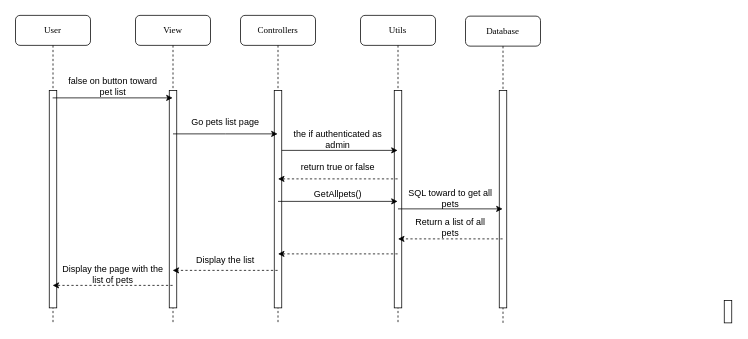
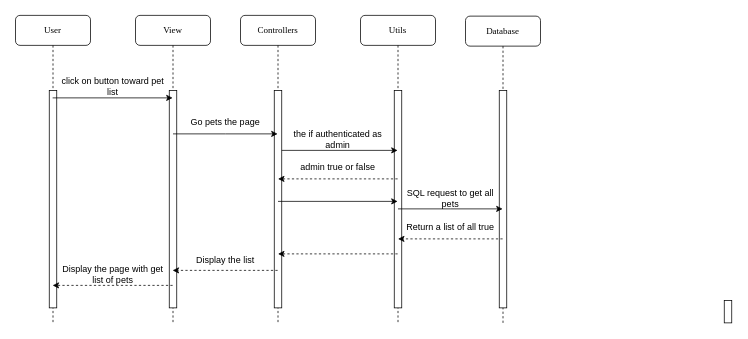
  <mxCell id="0" />
  <mxCell id="1" parent="0" />
  <mxCell id="2" value="Controllers" style="shape=umlLifeline;perimeter=lifelinePerimeter;whiteSpace=wrap;html=1;container=1;collapsible=0;recursiveResize=0;outlineConnect=0;rounded=1;shadow=0;comic=0;labelBackgroundColor=none;strokeWidth=1;fontFamily=Verdana;fontSize=12;align=center;" parent="1" vertex="1"><mxGeometry x="320" y="20" width="100" height="410" as="geometry" /></mxCell>
  <mxCell id="3" value="" style="html=1;points=[];perimeter=orthogonalPerimeter;rounded=0;shadow=0;comic=0;labelBackgroundColor=none;strokeWidth=1;fontFamily=Verdana;fontSize=12;align=center;" parent="2" vertex="1"><mxGeometry x="45" y="100" width="10" height="290" as="geometry" /></mxCell>
  <mxCell id="4" value="Utils" style="shape=umlLifeline;perimeter=lifelinePerimeter;whiteSpace=wrap;html=1;container=1;collapsible=0;recursiveResize=0;outlineConnect=0;rounded=1;shadow=0;comic=0;labelBackgroundColor=none;strokeWidth=1;fontFamily=Verdana;fontSize=12;align=center;" parent="1" vertex="1"><mxGeometry x="480" y="20" width="100" height="410" as="geometry" /></mxCell>
  <mxCell id="5" value="" style="html=1;points=[];perimeter=orthogonalPerimeter;rounded=0;shadow=0;comic=0;labelBackgroundColor=none;strokeWidth=1;fontFamily=Verdana;fontSize=12;align=center;" parent="4" vertex="1"><mxGeometry x="45" y="100" width="10" height="290" as="geometry" /></mxCell>
  <mxCell id="6" value="Database" style="shape=umlLifeline;perimeter=lifelinePerimeter;whiteSpace=wrap;html=1;container=1;collapsible=0;recursiveResize=0;outlineConnect=0;rounded=1;shadow=0;comic=0;labelBackgroundColor=none;strokeWidth=1;fontFamily=Verdana;fontSize=12;align=center;" parent="1" vertex="1"><mxGeometry x="620" y="21" width="100" height="409" as="geometry" /></mxCell>
- <mxCell id="7" value="Return a list of all pets" style="text;html=1;strokeColor=none;fillColor=none;align=center;verticalAlign=middle;whiteSpace=wrap;rounded=0;" vertex="1" parent="6"><mxGeometry x="-80" y="267" width="120" height="30" as="geometry" /></mxCell>
+ <mxCell id="7" value="Return a list of all true" style="text;html=1;strokeColor=none;fillColor=none;align=center;verticalAlign=middle;whiteSpace=wrap;rounded=0;" vertex="1" parent="6"><mxGeometry x="-80" y="267" width="120" height="30" as="geometry" /></mxCell>
  <mxCell id="8" value="View" style="shape=umlLifeline;perimeter=lifelinePerimeter;whiteSpace=wrap;html=1;container=1;collapsible=0;recursiveResize=0;outlineConnect=0;rounded=1;shadow=0;comic=0;labelBackgroundColor=none;strokeWidth=1;fontFamily=Verdana;fontSize=12;align=center;" parent="1" vertex="1"><mxGeometry x="180" y="20" width="100" height="410" as="geometry" /></mxCell>
  <mxCell id="9" value="" style="html=1;points=[];perimeter=orthogonalPerimeter;rounded=0;shadow=0;comic=0;labelBackgroundColor=none;strokeWidth=1;fontFamily=Verdana;fontSize=12;align=center;" parent="8" vertex="1"><mxGeometry x="45" y="100" width="10" height="290" as="geometry" /></mxCell>
  <mxCell id="10" value="" style="html=1;points=[];perimeter=orthogonalPerimeter;rounded=0;shadow=0;comic=0;labelBackgroundColor=none;strokeWidth=1;fontFamily=Verdana;fontSize=12;align=center;" parent="1" vertex="1"><mxGeometry x="665" y="120" width="10" height="290" as="geometry" /></mxCell>
  <mxCell id="11" value="" style="html=1;points=[];perimeter=orthogonalPerimeter;rounded=0;shadow=0;comic=0;labelBackgroundColor=none;strokeColor=#000000;strokeWidth=1;fillColor=#FFFFFF;fontFamily=Verdana;fontSize=12;fontColor=#000000;align=center;" parent="1" vertex="1"><mxGeometry x="965" y="400" width="10" height="30" as="geometry" /></mxCell>
  <mxCell id="12" value="" style="endArrow=classic;html=1;rounded=0;" edge="1" parent="1"><mxGeometry width="50" height="50" relative="1" as="geometry"><mxPoint x="230.024" y="178" as="sourcePoint" /><mxPoint x="369.5" y="178" as="targetPoint" /><Array as="points"><mxPoint x="300" y="178" /></Array></mxGeometry></mxCell>
- <mxCell id="13" value="Go pets list page" style="text;html=1;strokeColor=none;fillColor=none;align=center;verticalAlign=middle;whiteSpace=wrap;rounded=0;" vertex="1" parent="1"><mxGeometry x="240" y="148" width="120" height="30" as="geometry" /></mxCell>
+ <mxCell id="13" value="Go pets the page" style="text;html=1;strokeColor=none;fillColor=none;align=center;verticalAlign=middle;whiteSpace=wrap;rounded=0;" vertex="1" parent="1"><mxGeometry x="240" y="148" width="120" height="30" as="geometry" /></mxCell>
  <mxCell id="14" value="" style="endArrow=classic;html=1;rounded=0;dashed=1;" edge="1" parent="1"><mxGeometry width="50" height="50" relative="1" as="geometry"><mxPoint x="529.5" y="238" as="sourcePoint" /><mxPoint x="370.024" y="238" as="targetPoint" /><Array as="points"><mxPoint x="450" y="238" /></Array></mxGeometry></mxCell>
- <mxCell id="15" value="return true or false" style="text;html=1;strokeColor=none;fillColor=none;align=center;verticalAlign=middle;whiteSpace=wrap;rounded=0;" vertex="1" parent="1"><mxGeometry x="380" y="208" width="140" height="30" as="geometry" /></mxCell>
+ <mxCell id="15" value="admin true or false" style="text;html=1;strokeColor=none;fillColor=none;align=center;verticalAlign=middle;whiteSpace=wrap;rounded=0;" vertex="1" parent="1"><mxGeometry x="380" y="208" width="140" height="30" as="geometry" /></mxCell>
  <mxCell id="16" value="" style="endArrow=classic;html=1;rounded=0;" edge="1" parent="1"><mxGeometry width="50" height="50" relative="1" as="geometry"><mxPoint x="370.024" y="268" as="sourcePoint" /><mxPoint x="529.5" y="268" as="targetPoint" /><Array as="points"><mxPoint x="450" y="268" /></Array></mxGeometry></mxCell>
- <mxCell id="17" value="GetAllpets()" style="text;html=1;strokeColor=none;fillColor=none;align=center;verticalAlign=middle;whiteSpace=wrap;rounded=0;" vertex="1" parent="1"><mxGeometry x="420" y="244" width="60" height="30" as="geometry" /></mxCell>
  <mxCell id="18" value="" style="endArrow=classic;html=1;rounded=0;" edge="1" parent="1"><mxGeometry width="50" height="50" relative="1" as="geometry"><mxPoint x="530.024" y="278" as="sourcePoint" /><mxPoint x="669.5" y="278" as="targetPoint" /><Array as="points"><mxPoint x="600" y="278" /></Array></mxGeometry></mxCell>
- <mxCell id="19" value="SQL toward to get all pets" style="text;html=1;strokeColor=none;fillColor=none;align=center;verticalAlign=middle;whiteSpace=wrap;rounded=0;" vertex="1" parent="1"><mxGeometry x="540" y="249" width="120" height="30" as="geometry" /></mxCell>
+ <mxCell id="19" value="SQL request to get all pets" style="text;html=1;strokeColor=none;fillColor=none;align=center;verticalAlign=middle;whiteSpace=wrap;rounded=0;" vertex="1" parent="1"><mxGeometry x="540" y="249" width="120" height="30" as="geometry" /></mxCell>
  <mxCell id="20" value="" style="endArrow=classic;html=1;rounded=0;dashed=1;" edge="1" parent="1"><mxGeometry width="50" height="50" relative="1" as="geometry"><mxPoint x="669.5" y="318" as="sourcePoint" /><mxPoint x="530.024" y="318" as="targetPoint" /><Array as="points"><mxPoint x="600" y="318" /></Array></mxGeometry></mxCell>
  <mxCell id="21" value="" style="endArrow=classic;html=1;rounded=0;dashed=1;" edge="1" parent="1"><mxGeometry width="50" height="50" relative="1" as="geometry"><mxPoint x="529.5" y="338" as="sourcePoint" /><mxPoint x="370.024" y="338" as="targetPoint" /><Array as="points"><mxPoint x="450" y="338" /></Array></mxGeometry></mxCell>
  <mxCell id="22" value="User" style="shape=umlLifeline;perimeter=lifelinePerimeter;whiteSpace=wrap;html=1;container=1;collapsible=0;recursiveResize=0;outlineConnect=0;rounded=1;shadow=0;comic=0;labelBackgroundColor=none;strokeWidth=1;fontFamily=Verdana;fontSize=12;align=center;" vertex="1" parent="1"><mxGeometry x="20" y="20" width="100" height="410" as="geometry" /></mxCell>
  <mxCell id="23" value="" style="html=1;points=[];perimeter=orthogonalPerimeter;rounded=0;shadow=0;comic=0;labelBackgroundColor=none;strokeWidth=1;fontFamily=Verdana;fontSize=12;align=center;" vertex="1" parent="22"><mxGeometry x="45" y="100" width="10" height="290" as="geometry" /></mxCell>
  <mxCell id="24" value="" style="endArrow=classic;html=1;rounded=0;" edge="1" parent="1" source="22" target="8"><mxGeometry width="50" height="50" relative="1" as="geometry"><mxPoint x="320" y="390" as="sourcePoint" /><mxPoint x="370" y="340" as="targetPoint" /><Array as="points"><mxPoint x="150" y="130" /></Array></mxGeometry></mxCell>
- <mxCell id="25" value="false on button toward pet list" style="text;html=1;strokeColor=none;fillColor=none;align=center;verticalAlign=middle;whiteSpace=wrap;rounded=0;" vertex="1" parent="1"><mxGeometry x="80" y="100" width="140" height="30" as="geometry" /></mxCell>
+ <mxCell id="25" value="click on button toward pet list" style="text;html=1;strokeColor=none;fillColor=none;align=center;verticalAlign=middle;whiteSpace=wrap;rounded=0;" vertex="1" parent="1"><mxGeometry x="80" y="100" width="140" height="30" as="geometry" /></mxCell>
  <mxCell id="26" value="" style="endArrow=classic;html=1;rounded=0;" edge="1" parent="1" source="2"><mxGeometry width="50" height="50" relative="1" as="geometry"><mxPoint x="320" y="280" as="sourcePoint" /><mxPoint x="370" y="230" as="targetPoint" /></mxGeometry></mxCell>
  <mxCell id="27" value="" style="endArrow=classic;html=1;rounded=0;dashed=1;" edge="1" parent="1" source="2" target="8"><mxGeometry width="50" height="50" relative="1" as="geometry"><mxPoint x="320" y="280" as="sourcePoint" /><mxPoint x="370" y="230" as="targetPoint" /><Array as="points"><mxPoint x="300" y="360" /></Array></mxGeometry></mxCell>
  <mxCell id="28" value="Display the list" style="text;html=1;strokeColor=none;fillColor=none;align=center;verticalAlign=middle;whiteSpace=wrap;rounded=0;" vertex="1" parent="1"><mxGeometry x="240" y="331" width="120" height="30" as="geometry" /></mxCell>
  <mxCell id="29" value="" style="endArrow=classic;html=1;rounded=0;dashed=1;" edge="1" parent="1" source="8" target="22"><mxGeometry width="50" height="50" relative="1" as="geometry"><mxPoint x="180" y="320" as="sourcePoint" /><mxPoint x="230" y="270" as="targetPoint" /><Array as="points"><mxPoint x="150" y="380" /></Array></mxGeometry></mxCell>
- <mxCell id="30" value="Display the page with the list of pets" style="text;html=1;strokeColor=none;fillColor=none;align=center;verticalAlign=middle;whiteSpace=wrap;rounded=0;" vertex="1" parent="1"><mxGeometry x="80" y="350" width="140" height="30" as="geometry" /></mxCell>
+ <mxCell id="30" value="Display the page with get list of pets" style="text;html=1;strokeColor=none;fillColor=none;align=center;verticalAlign=middle;whiteSpace=wrap;rounded=0;" vertex="1" parent="1"><mxGeometry x="80" y="350" width="140" height="30" as="geometry" /></mxCell>
  <mxCell id="31" value="" style="endArrow=classic;html=1;rounded=0;" edge="1" parent="1" source="3" target="4"><mxGeometry width="50" height="50" relative="1" as="geometry"><mxPoint x="350" y="250" as="sourcePoint" /><mxPoint x="400" y="200" as="targetPoint" /><Array as="points"><mxPoint x="450" y="200" /></Array></mxGeometry></mxCell>
  <mxCell id="32" value="the if authenticated as admin" style="text;html=1;strokeColor=none;fillColor=none;align=center;verticalAlign=middle;whiteSpace=wrap;rounded=0;" vertex="1" parent="1"><mxGeometry x="380" y="170" width="140" height="30" as="geometry" /></mxCell>
